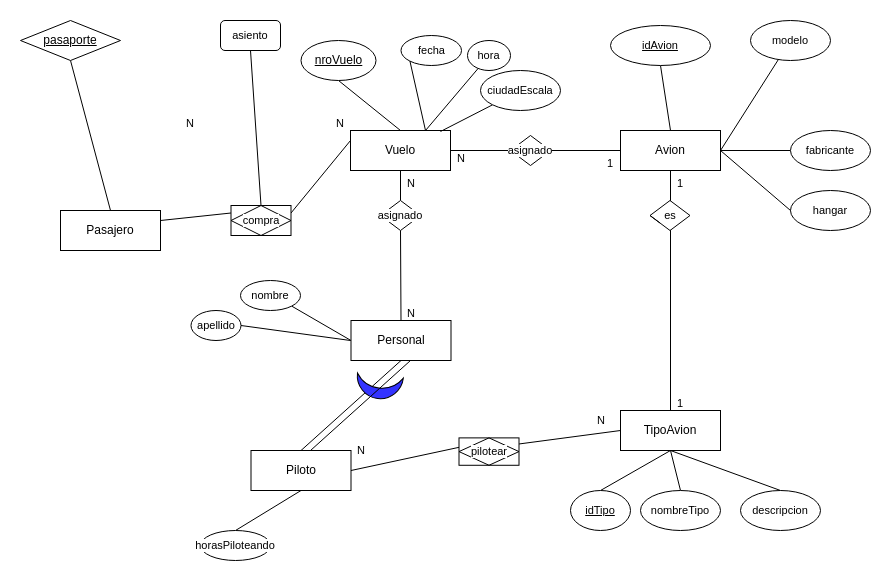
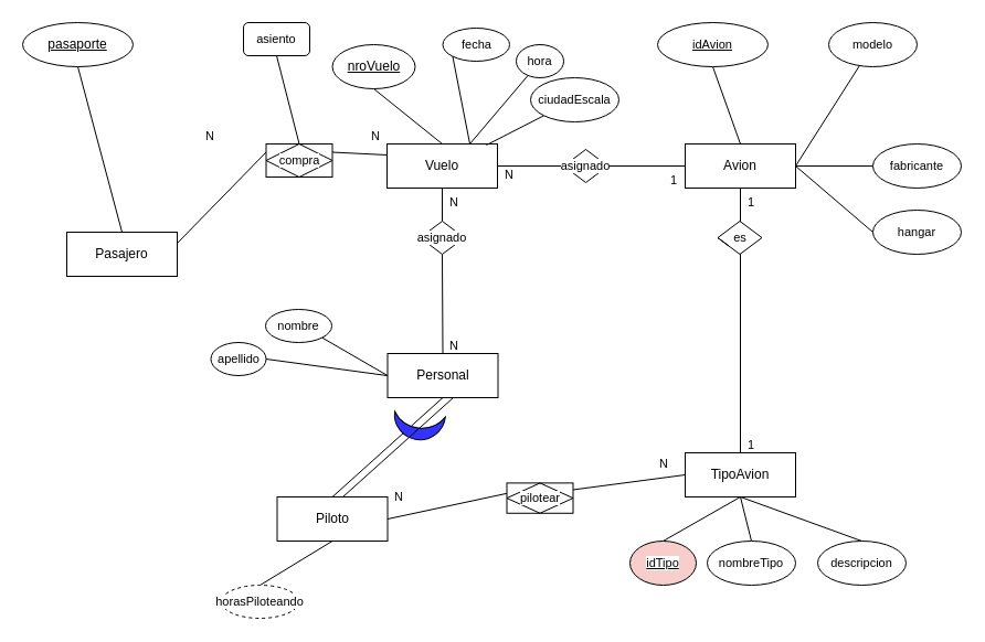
  <mxCell id="0" />
  <mxCell id="1" parent="0" />
  <mxCell id="2" style="edgeStyle=none;shape=connector;rounded=0;orthogonalLoop=1;jettySize=auto;html=1;exitX=1;exitY=0.25;exitDx=0;exitDy=0;entryX=0;entryY=0.25;entryDx=0;entryDy=0;strokeColor=default;align=center;verticalAlign=middle;fontFamily=Helvetica;fontSize=11;fontColor=default;labelBackgroundColor=default;endArrow=none;" edge="1" parent="1" source="11" target="4"><mxGeometry relative="1" as="geometry" /></mxCell>
  <mxCell id="3" value="Pasajero" style="whiteSpace=wrap;html=1;align=center;" vertex="1" parent="1"><mxGeometry x="60" y="210" width="100" height="40" as="geometry" /></mxCell>
  <mxCell id="4" value="Vuelo" style="whiteSpace=wrap;html=1;align=center;" vertex="1" parent="1"><mxGeometry x="350" y="130" width="100" height="40" as="geometry" /></mxCell>
  <mxCell id="5" style="edgeStyle=none;shape=connector;rounded=0;orthogonalLoop=1;jettySize=auto;html=1;exitX=0.5;exitY=0;exitDx=0;exitDy=0;entryX=0.5;entryY=1;entryDx=0;entryDy=0;strokeColor=default;align=center;verticalAlign=middle;fontFamily=Helvetica;fontSize=11;fontColor=default;labelBackgroundColor=default;endArrow=none;" edge="1" parent="1" source="47" target="4"><mxGeometry relative="1" as="geometry" /></mxCell>
  <mxCell id="6" style="edgeStyle=none;shape=connector;rounded=0;orthogonalLoop=1;jettySize=auto;html=1;entryX=0.5;entryY=0;entryDx=0;entryDy=0;strokeColor=default;align=center;verticalAlign=middle;fontFamily=Helvetica;fontSize=11;fontColor=default;labelBackgroundColor=default;endArrow=none;exitX=0.5;exitY=1;exitDx=0;exitDy=0;" edge="1" parent="1" source="7" target="53"><mxGeometry relative="1" as="geometry"><mxPoint x="390" y="370" as="sourcePoint" /></mxGeometry></mxCell>
  <mxCell id="7" value="Personal" style="whiteSpace=wrap;html=1;align=center;" vertex="1" parent="1"><mxGeometry x="350.5" y="320" width="100" height="40" as="geometry" /></mxCell>
  <mxCell id="8" style="edgeStyle=none;shape=connector;rounded=0;orthogonalLoop=1;jettySize=auto;html=1;exitX=0.5;exitY=1;exitDx=0;exitDy=0;entryX=0.5;entryY=0;entryDx=0;entryDy=0;strokeColor=default;align=center;verticalAlign=middle;fontFamily=Helvetica;fontSize=11;fontColor=default;labelBackgroundColor=default;endArrow=none;" edge="1" parent="1" source="9" target="3"><mxGeometry relative="1" as="geometry" /></mxCell>
- <mxCell id="9" value="pasaporte" style="rhombus;whiteSpace=wrap;html=1;align=center;fontStyle=4;" vertex="1" parent="1"><mxGeometry x="20" y="20" width="100" height="40" as="geometry" /></mxCell>
+ <mxCell id="9" value="pasaporte" style="ellipse;whiteSpace=wrap;html=1;align=center;fontStyle=4;" vertex="1" parent="1"><mxGeometry x="20" y="20" width="100" height="40" as="geometry" /></mxCell>
  <mxCell id="10" value="" style="edgeStyle=none;shape=connector;rounded=0;orthogonalLoop=1;jettySize=auto;html=1;exitX=1;exitY=0.25;exitDx=0;exitDy=0;entryX=0;entryY=0.25;entryDx=0;entryDy=0;strokeColor=default;align=center;verticalAlign=middle;fontFamily=Helvetica;fontSize=11;fontColor=default;labelBackgroundColor=default;endArrow=none;" edge="1" parent="1" source="3" target="11"><mxGeometry relative="1" as="geometry"><mxPoint x="180" y="140" as="sourcePoint" /><mxPoint x="350" y="140" as="targetPoint" /></mxGeometry></mxCell>
- <mxCell id="11" value="compra" style="shape=associativeEntity;whiteSpace=wrap;html=1;align=center;fontFamily=Helvetica;fontSize=11;fontColor=default;labelBackgroundColor=default;" vertex="1" parent="1"><mxGeometry x="230.5" y="205" width="60" height="30" as="geometry" /></mxCell>
+ <mxCell id="11" value="compra" style="shape=associativeEntity;whiteSpace=wrap;html=1;align=center;fontFamily=Helvetica;fontSize=11;fontColor=default;labelBackgroundColor=default;" vertex="1" parent="1"><mxGeometry x="240.5" y="130" width="60" height="30" as="geometry" /></mxCell>
  <mxCell id="12" value="N" style="text;strokeColor=none;fillColor=none;spacingLeft=4;spacingRight=4;overflow=hidden;rotatable=0;points=[[0,0.5],[1,0.5]];portConstraint=eastwest;fontSize=11;whiteSpace=wrap;html=1;fontFamily=Helvetica;fontColor=default;labelBackgroundColor=default;" vertex="1" parent="1"><mxGeometry x="180" y="110" width="40" height="30" as="geometry" /></mxCell>
  <mxCell id="13" value="N" style="text;strokeColor=none;fillColor=none;spacingLeft=4;spacingRight=4;overflow=hidden;rotatable=0;points=[[0,0.5],[1,0.5]];portConstraint=eastwest;fontSize=11;whiteSpace=wrap;html=1;fontFamily=Helvetica;fontColor=default;labelBackgroundColor=default;" vertex="1" parent="1"><mxGeometry x="330" y="110" width="40" height="30" as="geometry" /></mxCell>
  <mxCell id="14" style="edgeStyle=none;shape=connector;rounded=0;orthogonalLoop=1;jettySize=auto;html=1;exitX=0.5;exitY=1;exitDx=0;exitDy=0;entryX=0.5;entryY=0;entryDx=0;entryDy=0;strokeColor=default;align=center;verticalAlign=middle;fontFamily=Helvetica;fontSize=11;fontColor=default;labelBackgroundColor=default;endArrow=none;" edge="1" parent="1" source="15" target="4"><mxGeometry relative="1" as="geometry" /></mxCell>
  <mxCell id="15" value="nroVuelo" style="ellipse;whiteSpace=wrap;html=1;align=center;fontStyle=4;" vertex="1" parent="1"><mxGeometry x="300.5" y="40" width="75" height="40" as="geometry" /></mxCell>
- <mxCell id="16" value="fecha" style="ellipse;whiteSpace=wrap;html=1;align=center;fontFamily=Helvetica;fontSize=11;fontColor=default;labelBackgroundColor=default;" vertex="1" parent="1"><mxGeometry x="400.5" y="35" width="60.5" height="30" as="geometry" /></mxCell>
+ <mxCell id="16" value="fecha" style="ellipse;whiteSpace=wrap;html=1;align=center;fontFamily=Helvetica;fontSize=11;fontColor=default;labelBackgroundColor=default;" vertex="1" parent="1"><mxGeometry x="400.5" y="25" width="60.5" height="30" as="geometry" /></mxCell>
  <mxCell id="17" style="edgeStyle=none;shape=connector;rounded=0;orthogonalLoop=1;jettySize=auto;html=1;exitX=0.75;exitY=0;exitDx=0;exitDy=0;entryX=0;entryY=1;entryDx=0;entryDy=0;strokeColor=default;align=center;verticalAlign=middle;fontFamily=Helvetica;fontSize=11;fontColor=default;labelBackgroundColor=default;endArrow=none;" edge="1" parent="1" source="4" target="16"><mxGeometry relative="1" as="geometry" /></mxCell>
  <mxCell id="18" value="" style="edgeStyle=none;shape=connector;rounded=0;orthogonalLoop=1;jettySize=auto;html=1;strokeColor=default;align=center;verticalAlign=middle;fontFamily=Helvetica;fontSize=11;fontColor=default;labelBackgroundColor=default;endArrow=none;entryX=0.75;entryY=0;entryDx=0;entryDy=0;" edge="1" parent="1" source="19" target="4"><mxGeometry relative="1" as="geometry"><mxPoint x="490" y="160" as="targetPoint" /></mxGeometry></mxCell>
  <mxCell id="19" value="hora" style="ellipse;whiteSpace=wrap;html=1;align=center;fontFamily=Helvetica;fontSize=11;fontColor=default;labelBackgroundColor=default;" vertex="1" parent="1"><mxGeometry x="467" y="40" width="43" height="30" as="geometry" /></mxCell>
  <mxCell id="20" value="N" style="text;strokeColor=none;fillColor=none;spacingLeft=4;spacingRight=4;overflow=hidden;rotatable=0;points=[[0,0.5],[1,0.5]];portConstraint=eastwest;fontSize=11;whiteSpace=wrap;html=1;fontFamily=Helvetica;fontColor=default;labelBackgroundColor=default;" vertex="1" parent="1"><mxGeometry x="400.5" y="170" width="19" height="30" as="geometry" /></mxCell>
  <mxCell id="21" value="N" style="text;strokeColor=none;fillColor=none;spacingLeft=4;spacingRight=4;overflow=hidden;rotatable=0;points=[[0,0.5],[1,0.5]];portConstraint=eastwest;fontSize=11;whiteSpace=wrap;html=1;fontFamily=Helvetica;fontColor=default;labelBackgroundColor=default;" vertex="1" parent="1"><mxGeometry x="401" y="300" width="19" height="30" as="geometry" /></mxCell>
  <mxCell id="22" style="edgeStyle=none;shape=connector;rounded=0;orthogonalLoop=1;jettySize=auto;html=1;strokeColor=default;align=center;verticalAlign=middle;fontFamily=Helvetica;fontSize=11;fontColor=default;labelBackgroundColor=default;endArrow=none;entryX=0.9;entryY=0.025;entryDx=0;entryDy=0;entryPerimeter=0;" edge="1" parent="1" source="23" target="4"><mxGeometry relative="1" as="geometry"><mxPoint x="500" y="200" as="targetPoint" /></mxGeometry></mxCell>
  <mxCell id="23" value="ciudadEscala" style="ellipse;whiteSpace=wrap;html=1;align=center;fontFamily=Helvetica;fontSize=11;fontColor=default;labelBackgroundColor=default;" vertex="1" parent="1"><mxGeometry x="480" y="70" width="80" height="40" as="geometry" /></mxCell>
  <mxCell id="24" style="edgeStyle=none;shape=connector;rounded=0;orthogonalLoop=1;jettySize=auto;html=1;exitX=0.5;exitY=1;exitDx=0;exitDy=0;entryX=0.5;entryY=0;entryDx=0;entryDy=0;strokeColor=default;align=center;verticalAlign=middle;fontFamily=Helvetica;fontSize=11;fontColor=default;labelBackgroundColor=default;endArrow=none;" edge="1" parent="1" source="25" target="11"><mxGeometry relative="1" as="geometry" /></mxCell>
  <mxCell id="25" value="asiento" style="whiteSpace=wrap;html=1;align=center;fontFamily=Helvetica;fontSize=11;fontColor=default;labelBackgroundColor=default;rounded=1;" vertex="1" parent="1"><mxGeometry x="220" y="20" width="60" height="30" as="geometry" /></mxCell>
  <mxCell id="26" value="" style="edgeStyle=none;shape=connector;rounded=0;orthogonalLoop=1;jettySize=auto;html=1;strokeColor=default;align=center;verticalAlign=middle;fontFamily=Helvetica;fontSize=11;fontColor=default;labelBackgroundColor=default;endArrow=none;entryX=1;entryY=0.5;entryDx=0;entryDy=0;" edge="1" parent="1" source="27" target="33"><mxGeometry relative="1" as="geometry" /></mxCell>
  <mxCell id="27" value="modelo" style="ellipse;whiteSpace=wrap;html=1;align=center;fontFamily=Helvetica;fontSize=11;fontColor=default;labelBackgroundColor=default;" vertex="1" parent="1"><mxGeometry x="750" y="20" width="80" height="40" as="geometry" /></mxCell>
  <mxCell id="28" style="edgeStyle=none;shape=connector;rounded=0;orthogonalLoop=1;jettySize=auto;html=1;exitX=0;exitY=0.5;exitDx=0;exitDy=0;strokeColor=default;align=center;verticalAlign=middle;fontFamily=Helvetica;fontSize=11;fontColor=default;labelBackgroundColor=default;endArrow=none;" edge="1" parent="1" source="29"><mxGeometry relative="1" as="geometry"><mxPoint x="720" y="150" as="targetPoint" /></mxGeometry></mxCell>
  <mxCell id="29" value="fabricante" style="ellipse;whiteSpace=wrap;html=1;align=center;fontFamily=Helvetica;fontSize=11;fontColor=default;labelBackgroundColor=default;" vertex="1" parent="1"><mxGeometry x="790" y="130" width="80" height="40" as="geometry" /></mxCell>
  <mxCell id="30" value="hangar" style="ellipse;whiteSpace=wrap;html=1;align=center;fontFamily=Helvetica;fontSize=11;fontColor=default;labelBackgroundColor=default;" vertex="1" parent="1"><mxGeometry x="790" y="190" width="80" height="40" as="geometry" /></mxCell>
  <mxCell id="31" style="edgeStyle=none;shape=connector;rounded=0;orthogonalLoop=1;jettySize=auto;html=1;exitX=1;exitY=0.5;exitDx=0;exitDy=0;entryX=0;entryY=0.5;entryDx=0;entryDy=0;strokeColor=default;align=center;verticalAlign=middle;fontFamily=Helvetica;fontSize=11;fontColor=default;labelBackgroundColor=default;endArrow=none;" edge="1" parent="1" source="33" target="30"><mxGeometry relative="1" as="geometry" /></mxCell>
  <mxCell id="32" style="edgeStyle=none;shape=connector;rounded=0;orthogonalLoop=1;jettySize=auto;html=1;exitX=0;exitY=0.5;exitDx=0;exitDy=0;entryX=1;entryY=0.5;entryDx=0;entryDy=0;strokeColor=default;align=center;verticalAlign=middle;fontFamily=Helvetica;fontSize=11;fontColor=default;labelBackgroundColor=default;endArrow=none;" edge="1" parent="1" source="51" target="4"><mxGeometry relative="1" as="geometry" /></mxCell>
  <mxCell id="33" value="Avion" style="whiteSpace=wrap;html=1;align=center;" vertex="1" parent="1"><mxGeometry x="620" y="130" width="100" height="40" as="geometry" /></mxCell>
  <mxCell id="34" style="edgeStyle=none;shape=connector;rounded=0;orthogonalLoop=1;jettySize=auto;html=1;exitX=0.5;exitY=1;exitDx=0;exitDy=0;entryX=0.5;entryY=0;entryDx=0;entryDy=0;strokeColor=default;align=center;verticalAlign=middle;fontFamily=Helvetica;fontSize=11;fontColor=default;labelBackgroundColor=default;endArrow=none;" edge="1" parent="1" source="35" target="33"><mxGeometry relative="1" as="geometry" /></mxCell>
- <mxCell id="35" value="idAvion" style="ellipse;whiteSpace=wrap;html=1;align=center;fontStyle=4;fontFamily=Helvetica;fontSize=11;fontColor=default;labelBackgroundColor=default;" vertex="1" parent="1"><mxGeometry x="610" y="25" width="100" height="40" as="geometry" /></mxCell>
+ <mxCell id="35" value="idAvion" style="ellipse;whiteSpace=wrap;html=1;align=center;fontStyle=4;fontFamily=Helvetica;fontSize=11;fontColor=default;labelBackgroundColor=default;" vertex="1" parent="1"><mxGeometry x="595" y="20" width="100" height="40" as="geometry" /></mxCell>
  <mxCell id="36" value="" style="edgeStyle=none;shape=connector;rounded=0;orthogonalLoop=1;jettySize=auto;html=1;strokeColor=default;align=center;verticalAlign=middle;fontFamily=Helvetica;fontSize=11;fontColor=default;labelBackgroundColor=default;endArrow=none;" edge="1" parent="1" source="37" target="33"><mxGeometry relative="1" as="geometry" /></mxCell>
  <mxCell id="37" value="TipoAvion" style="whiteSpace=wrap;html=1;align=center;" vertex="1" parent="1"><mxGeometry x="620" y="410" width="100" height="40" as="geometry" /></mxCell>
  <mxCell id="38" style="edgeStyle=none;shape=connector;rounded=0;orthogonalLoop=1;jettySize=auto;html=1;exitX=0.5;exitY=0;exitDx=0;exitDy=0;entryX=0.5;entryY=1;entryDx=0;entryDy=0;strokeColor=default;align=center;verticalAlign=middle;fontFamily=Helvetica;fontSize=11;fontColor=default;labelBackgroundColor=default;endArrow=none;" edge="1" parent="1" source="39" target="37"><mxGeometry relative="1" as="geometry" /></mxCell>
- <mxCell id="39" value="idTipo" style="ellipse;whiteSpace=wrap;html=1;align=center;fontStyle=4;fontFamily=Helvetica;fontSize=11;fontColor=default;labelBackgroundColor=default;" vertex="1" parent="1"><mxGeometry x="570" y="490" width="60" height="40" as="geometry" /></mxCell>
+ <mxCell id="39" value="idTipo" style="ellipse;whiteSpace=wrap;html=1;align=center;fontStyle=4;fontFamily=Helvetica;fontSize=11;fontColor=default;labelBackgroundColor=default;fillColor=#f8cecc;" vertex="1" parent="1"><mxGeometry x="570" y="490" width="60" height="40" as="geometry" /></mxCell>
  <mxCell id="40" style="edgeStyle=none;shape=connector;rounded=0;orthogonalLoop=1;jettySize=auto;html=1;exitX=0.5;exitY=0;exitDx=0;exitDy=0;entryX=0.5;entryY=1;entryDx=0;entryDy=0;strokeColor=default;align=center;verticalAlign=middle;fontFamily=Helvetica;fontSize=11;fontColor=default;labelBackgroundColor=default;endArrow=none;" edge="1" parent="1" target="37"><mxGeometry relative="1" as="geometry"><mxPoint x="680" y="490" as="sourcePoint" /></mxGeometry></mxCell>
  <mxCell id="41" value="nombreTipo" style="ellipse;whiteSpace=wrap;html=1;align=center;fontFamily=Helvetica;fontSize=11;fontColor=default;labelBackgroundColor=default;" vertex="1" parent="1"><mxGeometry x="640" y="490" width="80" height="40" as="geometry" /></mxCell>
  <mxCell id="42" style="edgeStyle=none;shape=connector;rounded=0;orthogonalLoop=1;jettySize=auto;html=1;exitX=0.5;exitY=0;exitDx=0;exitDy=0;entryX=0.5;entryY=1;entryDx=0;entryDy=0;strokeColor=default;align=center;verticalAlign=middle;fontFamily=Helvetica;fontSize=11;fontColor=default;labelBackgroundColor=default;endArrow=none;" edge="1" parent="1" source="43" target="37"><mxGeometry relative="1" as="geometry" /></mxCell>
  <mxCell id="43" value="descripcion" style="ellipse;whiteSpace=wrap;html=1;align=center;fontFamily=Helvetica;fontSize=11;fontColor=default;labelBackgroundColor=default;" vertex="1" parent="1"><mxGeometry x="740" y="490" width="80" height="40" as="geometry" /></mxCell>
  <mxCell id="44" value="1" style="text;strokeColor=none;fillColor=none;spacingLeft=4;spacingRight=4;overflow=hidden;rotatable=0;points=[[0,0.5],[1,0.5]];portConstraint=eastwest;fontSize=11;whiteSpace=wrap;html=1;fontFamily=Helvetica;fontColor=default;labelBackgroundColor=default;" vertex="1" parent="1"><mxGeometry x="670.5" y="390" width="19" height="30" as="geometry" /></mxCell>
  <mxCell id="45" value="1" style="text;strokeColor=none;fillColor=none;spacingLeft=4;spacingRight=4;overflow=hidden;rotatable=0;points=[[0,0.5],[1,0.5]];portConstraint=eastwest;fontSize=11;whiteSpace=wrap;html=1;fontFamily=Helvetica;fontColor=default;labelBackgroundColor=default;" vertex="1" parent="1"><mxGeometry x="670.5" y="170" width="19" height="30" as="geometry" /></mxCell>
  <mxCell id="46" value="" style="edgeStyle=none;shape=connector;rounded=0;orthogonalLoop=1;jettySize=auto;html=1;exitX=0.5;exitY=0;exitDx=0;exitDy=0;entryX=0.5;entryY=1;entryDx=0;entryDy=0;strokeColor=default;align=center;verticalAlign=middle;fontFamily=Helvetica;fontSize=11;fontColor=default;labelBackgroundColor=default;endArrow=none;" edge="1" parent="1" source="7" target="47"><mxGeometry relative="1" as="geometry"><mxPoint x="400" y="260" as="sourcePoint" /><mxPoint x="400" y="170" as="targetPoint" /></mxGeometry></mxCell>
  <mxCell id="47" value="asignado" style="shape=rhombus;perimeter=rhombusPerimeter;whiteSpace=wrap;html=1;align=center;fontFamily=Helvetica;fontSize=11;fontColor=default;labelBackgroundColor=default;" vertex="1" parent="1"><mxGeometry x="380" y="200" width="40" height="30" as="geometry" /></mxCell>
  <mxCell id="48" value="es" style="shape=rhombus;perimeter=rhombusPerimeter;whiteSpace=wrap;html=1;align=center;fontFamily=Helvetica;fontSize=11;fontColor=default;labelBackgroundColor=default;" vertex="1" parent="1"><mxGeometry x="649.5" y="200" width="40" height="30" as="geometry" /></mxCell>
  <mxCell id="49" style="edgeStyle=none;shape=connector;rounded=0;orthogonalLoop=1;jettySize=auto;html=1;exitX=0;exitY=0.5;exitDx=0;exitDy=0;entryX=0;entryY=1;entryDx=0;entryDy=0;strokeColor=default;align=center;verticalAlign=middle;fontFamily=Helvetica;fontSize=11;fontColor=default;labelBackgroundColor=default;endArrow=none;" edge="1" parent="1" source="48" target="48"><mxGeometry relative="1" as="geometry" /></mxCell>
  <mxCell id="50" value="" style="edgeStyle=none;shape=connector;rounded=0;orthogonalLoop=1;jettySize=auto;html=1;exitX=0;exitY=0.5;exitDx=0;exitDy=0;entryX=1;entryY=0.5;entryDx=0;entryDy=0;strokeColor=default;align=center;verticalAlign=middle;fontFamily=Helvetica;fontSize=11;fontColor=default;labelBackgroundColor=default;endArrow=none;" edge="1" parent="1" source="33" target="51"><mxGeometry relative="1" as="geometry"><mxPoint x="620" y="150" as="sourcePoint" /><mxPoint x="450" y="150" as="targetPoint" /></mxGeometry></mxCell>
  <mxCell id="51" value="asignado" style="shape=rhombus;perimeter=rhombusPerimeter;whiteSpace=wrap;html=1;align=center;fontFamily=Helvetica;fontSize=11;fontColor=default;labelBackgroundColor=default;" vertex="1" parent="1"><mxGeometry x="510" y="135" width="40" height="30" as="geometry" /></mxCell>
  <mxCell id="52" style="edgeStyle=none;shape=connector;rounded=0;orthogonalLoop=1;jettySize=auto;html=1;exitX=1;exitY=0.5;exitDx=0;exitDy=0;entryX=0;entryY=0.5;entryDx=0;entryDy=0;strokeColor=default;align=center;verticalAlign=middle;fontFamily=Helvetica;fontSize=11;fontColor=default;labelBackgroundColor=default;endArrow=none;" edge="1" parent="1" target="37"><mxGeometry relative="1" as="geometry"><mxPoint x="507" y="445" as="sourcePoint" /></mxGeometry></mxCell>
  <mxCell id="53" value="Piloto" style="whiteSpace=wrap;html=1;align=center;" vertex="1" parent="1"><mxGeometry x="250.5" y="450" width="100" height="40" as="geometry" /></mxCell>
  <mxCell id="54" style="edgeStyle=none;shape=connector;rounded=0;orthogonalLoop=1;jettySize=auto;html=1;exitX=1;exitY=1;exitDx=0;exitDy=0;entryX=0;entryY=0.5;entryDx=0;entryDy=0;strokeColor=default;align=center;verticalAlign=middle;fontFamily=Helvetica;fontSize=11;fontColor=default;labelBackgroundColor=default;endArrow=none;" edge="1" parent="1" source="55" target="7"><mxGeometry relative="1" as="geometry" /></mxCell>
  <mxCell id="55" value="nombre" style="ellipse;whiteSpace=wrap;html=1;align=center;fontFamily=Helvetica;fontSize=11;fontColor=default;labelBackgroundColor=default;" vertex="1" parent="1"><mxGeometry x="240" y="280" width="60" height="30" as="geometry" /></mxCell>
  <mxCell id="56" style="edgeStyle=none;shape=connector;rounded=0;orthogonalLoop=1;jettySize=auto;html=1;exitX=1;exitY=0.5;exitDx=0;exitDy=0;strokeColor=default;align=center;verticalAlign=middle;fontFamily=Helvetica;fontSize=11;fontColor=default;labelBackgroundColor=default;endArrow=none;" edge="1" parent="1" source="57"><mxGeometry relative="1" as="geometry"><mxPoint x="350" y="340" as="targetPoint" /></mxGeometry></mxCell>
  <mxCell id="57" value="apellido" style="ellipse;whiteSpace=wrap;html=1;align=center;fontFamily=Helvetica;fontSize=11;fontColor=default;labelBackgroundColor=default;" vertex="1" parent="1"><mxGeometry x="190.5" y="310" width="50" height="30" as="geometry" /></mxCell>
  <mxCell id="58" value="" style="verticalLabelPosition=bottom;verticalAlign=top;html=1;shape=mxgraph.basic.moon;fontFamily=Helvetica;fontSize=11;fontColor=default;labelBackgroundColor=default;rotation=-60;fillColor=#3333FF;" vertex="1" parent="1"><mxGeometry x="360" y="360" width="35.66" height="47.39" as="geometry" /></mxCell>
  <mxCell id="59" style="edgeStyle=none;shape=connector;rounded=0;orthogonalLoop=1;jettySize=auto;html=1;entryX=0.5;entryY=0;entryDx=0;entryDy=0;strokeColor=default;align=center;verticalAlign=middle;fontFamily=Helvetica;fontSize=11;fontColor=default;labelBackgroundColor=default;endArrow=none;exitX=0.5;exitY=1;exitDx=0;exitDy=0;" edge="1" parent="1"><mxGeometry relative="1" as="geometry"><mxPoint x="410" y="360" as="sourcePoint" /><mxPoint x="310" y="450" as="targetPoint" /></mxGeometry></mxCell>
  <mxCell id="60" style="edgeStyle=none;shape=connector;rounded=0;orthogonalLoop=1;jettySize=auto;html=1;exitX=0.5;exitY=0;exitDx=0;exitDy=0;entryX=0.5;entryY=1;entryDx=0;entryDy=0;strokeColor=default;align=center;verticalAlign=middle;fontFamily=Helvetica;fontSize=11;fontColor=default;labelBackgroundColor=default;endArrow=none;" edge="1" parent="1" source="61" target="53"><mxGeometry relative="1" as="geometry" /></mxCell>
- <mxCell id="61" value="horasPiloteando" style="ellipse;whiteSpace=wrap;html=1;align=center;fontFamily=Helvetica;fontSize=11;fontColor=default;labelBackgroundColor=default;" vertex="1" parent="1"><mxGeometry x="200" y="530" width="70" height="30" as="geometry" /></mxCell>
+ <mxCell id="61" value="horasPiloteando" style="ellipse;whiteSpace=wrap;html=1;align=center;fontFamily=Helvetica;fontSize=11;fontColor=default;labelBackgroundColor=default;dashed=1;" vertex="1" parent="1"><mxGeometry x="200" y="530" width="70" height="30" as="geometry" /></mxCell>
  <mxCell id="62" value="N" style="text;strokeColor=none;fillColor=none;spacingLeft=4;spacingRight=4;overflow=hidden;rotatable=0;points=[[0,0.5],[1,0.5]];portConstraint=eastwest;fontSize=11;whiteSpace=wrap;html=1;fontFamily=Helvetica;fontColor=default;labelBackgroundColor=default;" vertex="1" parent="1"><mxGeometry x="450.5" y="145" width="20" height="25" as="geometry" /></mxCell>
  <mxCell id="63" value="1" style="text;strokeColor=none;fillColor=none;spacingLeft=4;spacingRight=4;overflow=hidden;rotatable=0;points=[[0,0.5],[1,0.5]];portConstraint=eastwest;fontSize=11;whiteSpace=wrap;html=1;fontFamily=Helvetica;fontColor=default;labelBackgroundColor=default;" vertex="1" parent="1"><mxGeometry x="601" y="150" width="19" height="30" as="geometry" /></mxCell>
  <mxCell id="64" value="" style="edgeStyle=none;shape=connector;rounded=0;orthogonalLoop=1;jettySize=auto;html=1;exitX=1;exitY=0.5;exitDx=0;exitDy=0;entryX=0;entryY=0.5;entryDx=0;entryDy=0;strokeColor=default;align=center;verticalAlign=middle;fontFamily=Helvetica;fontSize=11;fontColor=default;labelBackgroundColor=default;endArrow=none;" edge="1" parent="1" source="53"><mxGeometry relative="1" as="geometry"><mxPoint x="351" y="470" as="sourcePoint" /><mxPoint x="467" y="445" as="targetPoint" /></mxGeometry></mxCell>
  <mxCell id="65" value="N" style="text;strokeColor=none;fillColor=none;spacingLeft=4;spacingRight=4;overflow=hidden;rotatable=0;points=[[0,0.5],[1,0.5]];portConstraint=eastwest;fontSize=11;whiteSpace=wrap;html=1;fontFamily=Helvetica;fontColor=default;labelBackgroundColor=default;" vertex="1" parent="1"><mxGeometry x="591" y="407.39" width="19" height="30" as="geometry" /></mxCell>
  <mxCell id="66" value="N" style="text;strokeColor=none;fillColor=none;spacingLeft=4;spacingRight=4;overflow=hidden;rotatable=0;points=[[0,0.5],[1,0.5]];portConstraint=eastwest;fontSize=11;whiteSpace=wrap;html=1;fontFamily=Helvetica;fontColor=default;labelBackgroundColor=default;" vertex="1" parent="1"><mxGeometry x="351" y="437.39" width="19" height="30" as="geometry" /></mxCell>
  <mxCell id="67" value="pilotear" style="shape=associativeEntity;whiteSpace=wrap;html=1;align=center;fontFamily=Helvetica;fontSize=11;fontColor=default;labelBackgroundColor=default;" vertex="1" parent="1"><mxGeometry x="458.5" y="437.39" width="60" height="27.39" as="geometry" /></mxCell>
